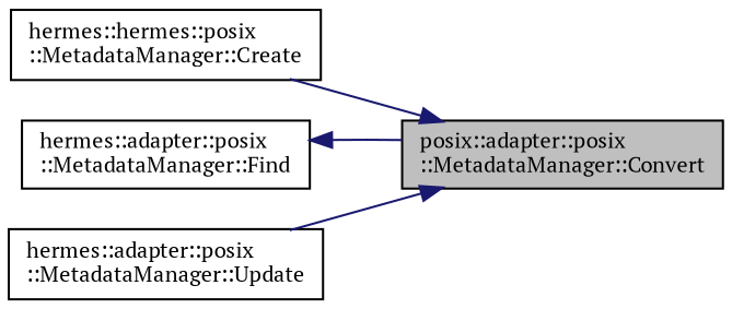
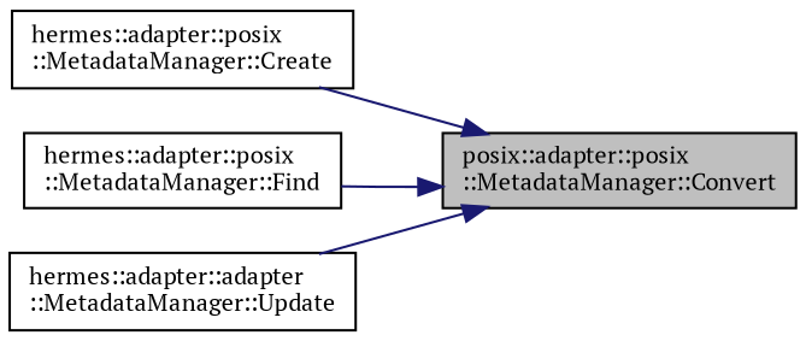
  digraph {
    fontname="PT Serif"
    rankdir=RL
    node [color=black fillcolor=white fontname="PT Serif" fontsize=10 shape=record style=filled]
    edge [color=midnightblue dir=back fontname="PT Serif" fontsize=10 labelfontname=Helvetica labelfontsize=10 style=solid]
    n1 [fillcolor=grey75 fontcolor=black height=0.2 label="posix::adapter::posix\l::MetadataManager::Convert" width=0.4]
-   n2 [height=0.2 label="hermes::hermes::posix\l::MetadataManager::Create" width=0.4]
+   n2 [height=0.2 label="hermes::adapter::posix\l::MetadataManager::Create" width=0.4]
    n3 [height=0.2 label="hermes::adapter::posix\l::MetadataManager::Find" width=0.4]
-   n4 [height=0.2 label="hermes::adapter::posix\l::MetadataManager::Update" width=0.4]
+   n4 [height=0.2 label="hermes::adapter::adapter\l::MetadataManager::Update" width=0.4]
    n1 -> n2
-   n3 -> n1
+   n1 -> n3
    n1 -> n4
  }
